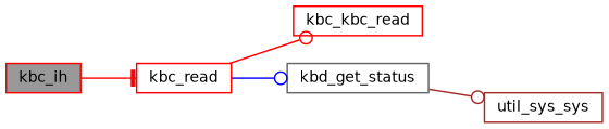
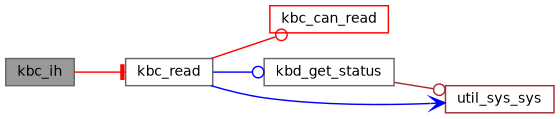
  digraph {
    rankdir=LR
    node [color=gray40 fillcolor=white fontname=Helvetica fontsize=10 shape=box style=filled]
    edge [arrowhead=odot color=red fontname=Helvetica fontsize=10 labelfontname=Helvetica labelfontsize=10 style=solid]
-   n1 [color=red fillcolor=grey60 fontcolor=black height=0.2 label=kbc_ih width=0.4]
-   n2 [color=red height=0.2 label=kbc_read width=0.4]
-   n3 [color=red height=0.2 label=kbc_kbc_read width=0.4]
+   n1 [fillcolor=grey60 fontcolor=black height=0.2 label=kbc_ih width=0.4]
+   n2 [height=0.2 label=kbc_read width=0.4]
+   n3 [color=red height=0.2 label=kbc_can_read width=0.4]
    n4 [height=0.2 label=kbd_get_status width=0.4]
    n5 [color=brown height=0.2 label=util_sys_sys width=0.4]
    n1 -> n2 [arrowhead=tee]
    n2 -> n3
    n2 -> n4 [color=blue]
+   n2 -> n5 [arrowhead=vee color=blue]
    n4 -> n5 [color=brown]
  }
